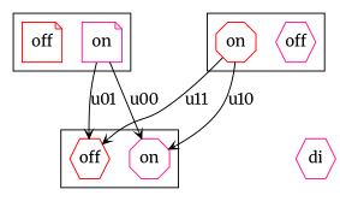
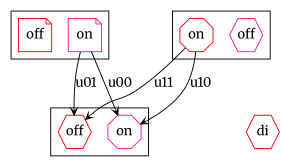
  digraph {
    ranksep=0.75
    fontname=Merriweather
    node [fixedsize=true shape=hexagon color=deeppink fontname=Merriweather]
    edge [arrowhead=open arrowsize=0.7 fontname=Merriweather]
    n1 [group=b1 label=off shape=note width=0.5 color=red]
    n2 [group=b0 label=on shape=note width=0.5]
    n3 [group=c1 label=off width=0.5]
    n4 [group=c0 label=on shape=octagon width=0.5 color=red]
    n5 [group=di label=off width=0.5 color=red]
    n6 [group=d0 label=on shape=octagon width=0.5]
-   di [width=0.5]
+   di [width=0.5 color=red]
    subgraph cluster_1 {
      n1
      n2
    }
    subgraph cluster_2 {
      n3
      n4
    }
    subgraph cluster_3 {
      n5
      n6
    }
    n1 -> n5 [style=invis]
    n1 -> n6 [style=invis]
    n2 -> n5 [label=u01]
    n2 -> n6 [label=u00]
    n3 -> n6 [style=invis]
    n3 -> di [style=invis]
    n4 -> n5 [label=u11]
    n4 -> n6 [label=u10]
  }
